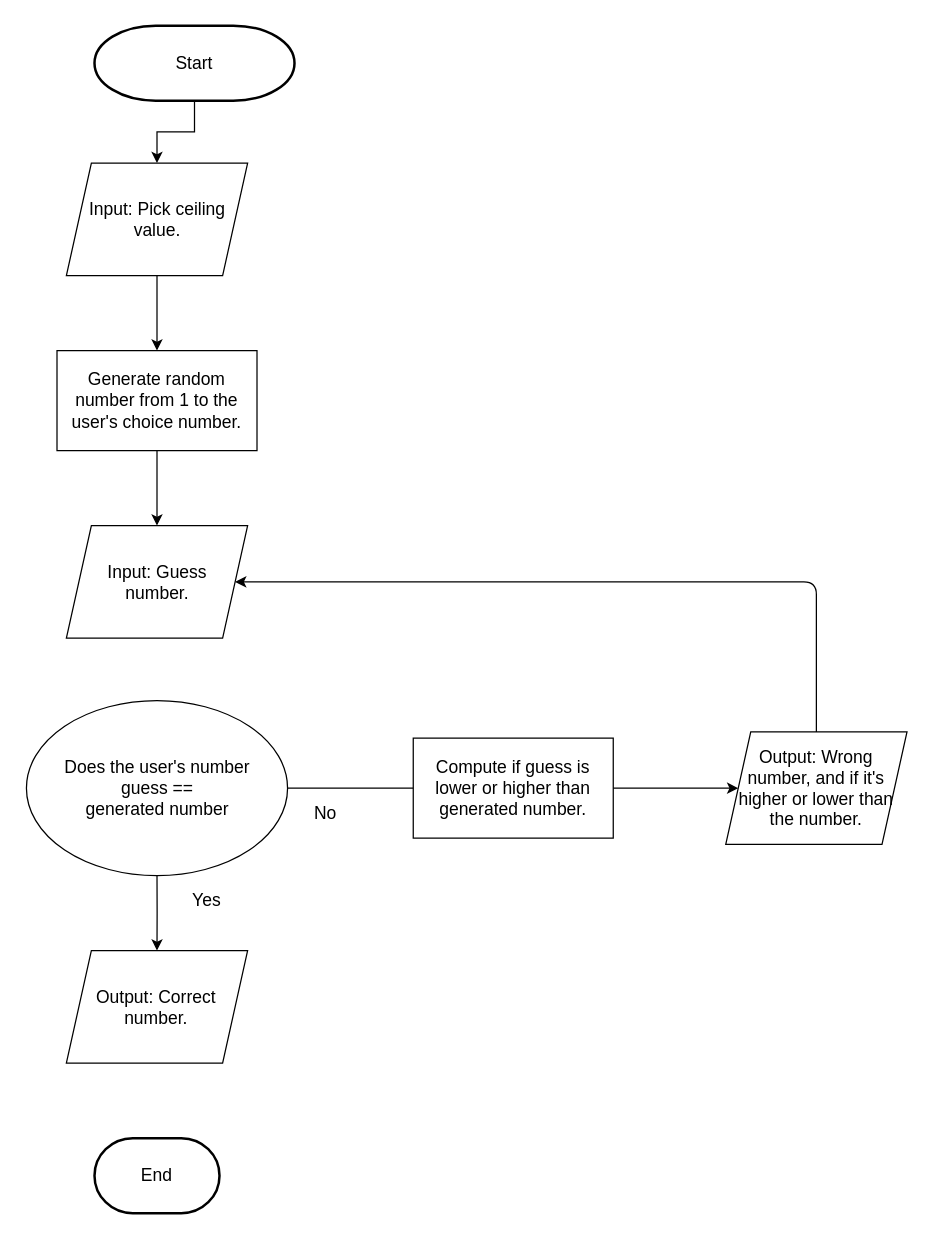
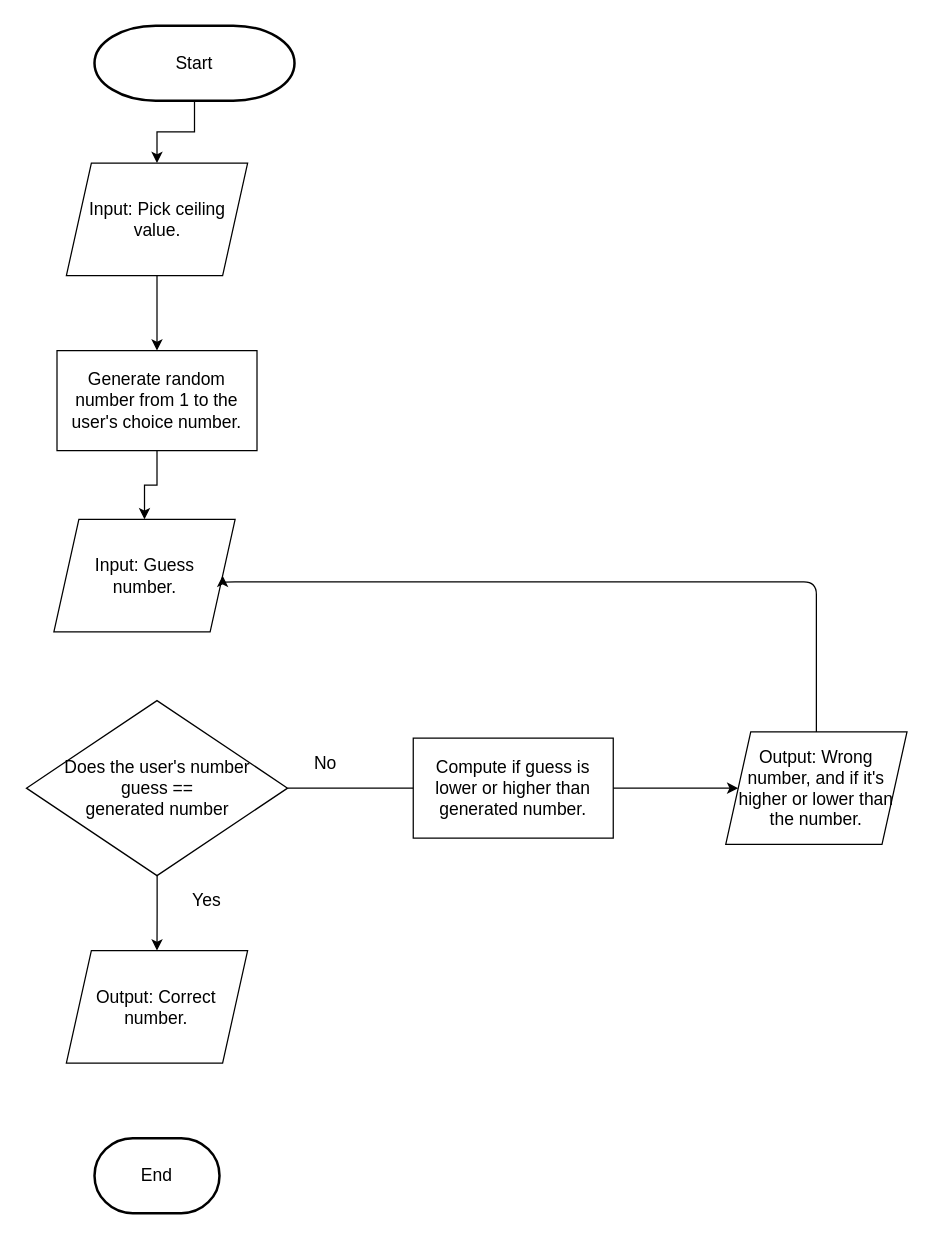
  <mxCell id="0" />
  <mxCell id="1" parent="0" />
  <mxCell id="2" value="" style="edgeStyle=orthogonalEdgeStyle;rounded=0;orthogonalLoop=1;jettySize=auto;html=1;fontSize=14;" parent="1" source="3" target="8" edge="1"><mxGeometry relative="1" as="geometry" /></mxCell>
  <mxCell id="3" value="&lt;font style=&quot;font-size: 14px;&quot;&gt;Start&lt;/font&gt;" style="strokeWidth=2;html=1;shape=mxgraph.flowchart.terminator;whiteSpace=wrap;fontSize=14;" parent="1" vertex="1"><mxGeometry x="75" y="20" width="160" height="60" as="geometry" /></mxCell>
  <mxCell id="4" value="&lt;span style=&quot;font-size: 14px;&quot;&gt;End&lt;/span&gt;" style="strokeWidth=2;html=1;shape=mxgraph.flowchart.terminator;whiteSpace=wrap;fontSize=14;" parent="1" vertex="1"><mxGeometry x="75" y="910" width="100" height="60" as="geometry" /></mxCell>
  <mxCell id="5" value="" style="edgeStyle=orthogonalEdgeStyle;rounded=0;orthogonalLoop=1;jettySize=auto;html=1;fontSize=14;" parent="1" source="6" target="9" edge="1"><mxGeometry relative="1" as="geometry" /></mxCell>
  <mxCell id="6" value="Generate random number from 1 to the user's choice number." style="rounded=0;whiteSpace=wrap;html=1;fontSize=14;" parent="1" vertex="1"><mxGeometry x="45" y="280" width="160" height="80" as="geometry" /></mxCell>
  <mxCell id="7" value="" style="edgeStyle=orthogonalEdgeStyle;rounded=0;orthogonalLoop=1;jettySize=auto;html=1;fontSize=14;" parent="1" source="8" target="6" edge="1"><mxGeometry relative="1" as="geometry" /></mxCell>
  <mxCell id="8" value="Input: Pick ceiling value." style="shape=parallelogram;perimeter=parallelogramPerimeter;whiteSpace=wrap;html=1;fixedSize=1;fontSize=14;" parent="1" vertex="1"><mxGeometry x="52.5" y="130" width="145" height="90" as="geometry" /></mxCell>
- <mxCell id="9" value="Input: Guess &lt;br&gt;number." style="shape=parallelogram;perimeter=parallelogramPerimeter;whiteSpace=wrap;html=1;fixedSize=1;fontSize=14;" parent="1" vertex="1"><mxGeometry x="52.5" y="420" width="145" height="90" as="geometry" /></mxCell>
+ <mxCell id="9" value="Input: Guess &lt;br&gt;number." style="shape=parallelogram;perimeter=parallelogramPerimeter;whiteSpace=wrap;html=1;fixedSize=1;fontSize=14;" parent="1" vertex="1"><mxGeometry x="42.5" y="415" width="145" height="90" as="geometry" /></mxCell>
  <mxCell id="10" value="" style="edgeStyle=orthogonalEdgeStyle;rounded=0;orthogonalLoop=1;jettySize=auto;html=1;fontSize=14;" parent="1" source="12" target="13" edge="1"><mxGeometry relative="1" as="geometry" /></mxCell>
  <mxCell id="11" value="" style="edgeStyle=orthogonalEdgeStyle;rounded=0;orthogonalLoop=1;jettySize=auto;html=1;fontSize=14;" parent="1" source="12" target="14" edge="1"><mxGeometry relative="1" as="geometry" /></mxCell>
- <mxCell id="12" value="Does the user's number &lt;br&gt;guess ==&lt;br&gt;generated number" style="ellipse;whiteSpace=wrap;html=1;fontSize=14;" parent="1" vertex="1"><mxGeometry x="20.55" y="560" width="208.91" height="140" as="geometry" /></mxCell>
+ <mxCell id="12" value="Does the user's number &lt;br&gt;guess ==&lt;br&gt;generated number" style="rhombus;whiteSpace=wrap;html=1;fontSize=14;" parent="1" vertex="1"><mxGeometry x="20.55" y="560" width="208.91" height="140" as="geometry" /></mxCell>
  <mxCell id="13" value="Output: Wrong number, and if it's higher or lower than the number." style="shape=parallelogram;perimeter=parallelogramPerimeter;whiteSpace=wrap;html=1;fixedSize=1;fontSize=14;" parent="1" vertex="1"><mxGeometry x="580" y="585" width="145" height="90" as="geometry" /></mxCell>
  <mxCell id="14" value="Output: Correct number." style="shape=parallelogram;perimeter=parallelogramPerimeter;whiteSpace=wrap;html=1;fixedSize=1;fontSize=14;" parent="1" vertex="1"><mxGeometry x="52.49" y="760" width="145" height="90" as="geometry" /></mxCell>
  <mxCell id="15" value="" style="endArrow=classic;html=1;fontSize=14;exitX=0.5;exitY=0;exitDx=0;exitDy=0;entryX=1;entryY=0.5;entryDx=0;entryDy=0;edgeStyle=orthogonalEdgeStyle;" parent="1" source="13" target="9" edge="1"><mxGeometry width="50" height="50" relative="1" as="geometry"><mxPoint x="390" y="590" as="sourcePoint" /><mxPoint x="260" y="650" as="targetPoint" /><Array as="points"><mxPoint x="653" y="465" /></Array></mxGeometry></mxCell>
  <mxCell id="16" value="Yes" style="text;html=1;strokeColor=none;fillColor=none;align=center;verticalAlign=middle;whiteSpace=wrap;rounded=0;fontSize=14;" parent="1" vertex="1"><mxGeometry x="145" y="710" width="40" height="20" as="geometry" /></mxCell>
- <mxCell id="17" value="No" style="text;html=1;strokeColor=none;fillColor=none;align=center;verticalAlign=middle;whiteSpace=wrap;rounded=0;fontSize=14;" parent="1" vertex="1"><mxGeometry x="240" y="640" width="40" height="20" as="geometry" /></mxCell>
+ <mxCell id="17" value="No" style="text;html=1;strokeColor=none;fillColor=none;align=center;verticalAlign=middle;whiteSpace=wrap;rounded=0;fontSize=14;" parent="1" vertex="1"><mxGeometry x="240" y="600" width="40" height="20" as="geometry" /></mxCell>
  <mxCell id="18" value="Compute if guess is lower or higher than generated number." style="rounded=0;whiteSpace=wrap;html=1;fontSize=14;" parent="1" vertex="1"><mxGeometry x="330" y="590" width="160" height="80" as="geometry" /></mxCell>
